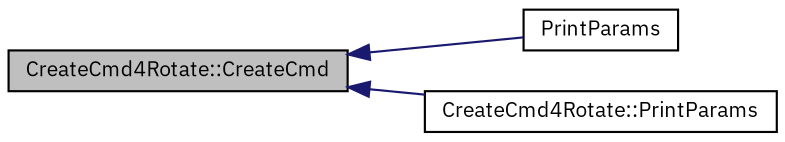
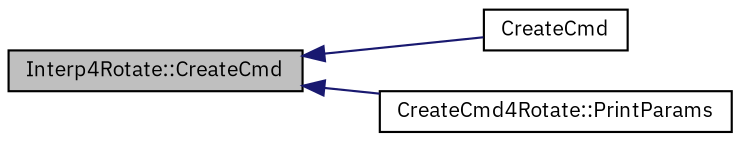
  digraph {
    fontname="IBM Plex Sans"
    rankdir=LR
    node [color=black fillcolor=white fontname="IBM Plex Sans" fontsize=10 shape=record style=filled]
    edge [color=midnightblue dir=back fontname="IBM Plex Sans" fontsize=10 labelfontname=FreeSans labelfontsize=10 style=solid]
-   n1 [fillcolor=grey75 fontcolor=black height=0.2 label="CreateCmd4Rotate::CreateCmd" width=0.4]
-   n2 [height=0.2 label=PrintParams width=0.4]
+   n1 [fillcolor=grey75 fontcolor=black height=0.2 label="Interp4Rotate::CreateCmd" width=0.4]
+   n2 [height=0.2 label=CreateCmd width=0.4]
    n3 [height=0.2 label="CreateCmd4Rotate::PrintParams" width=0.4]
    n1 -> n2
    n1 -> n3
  }
